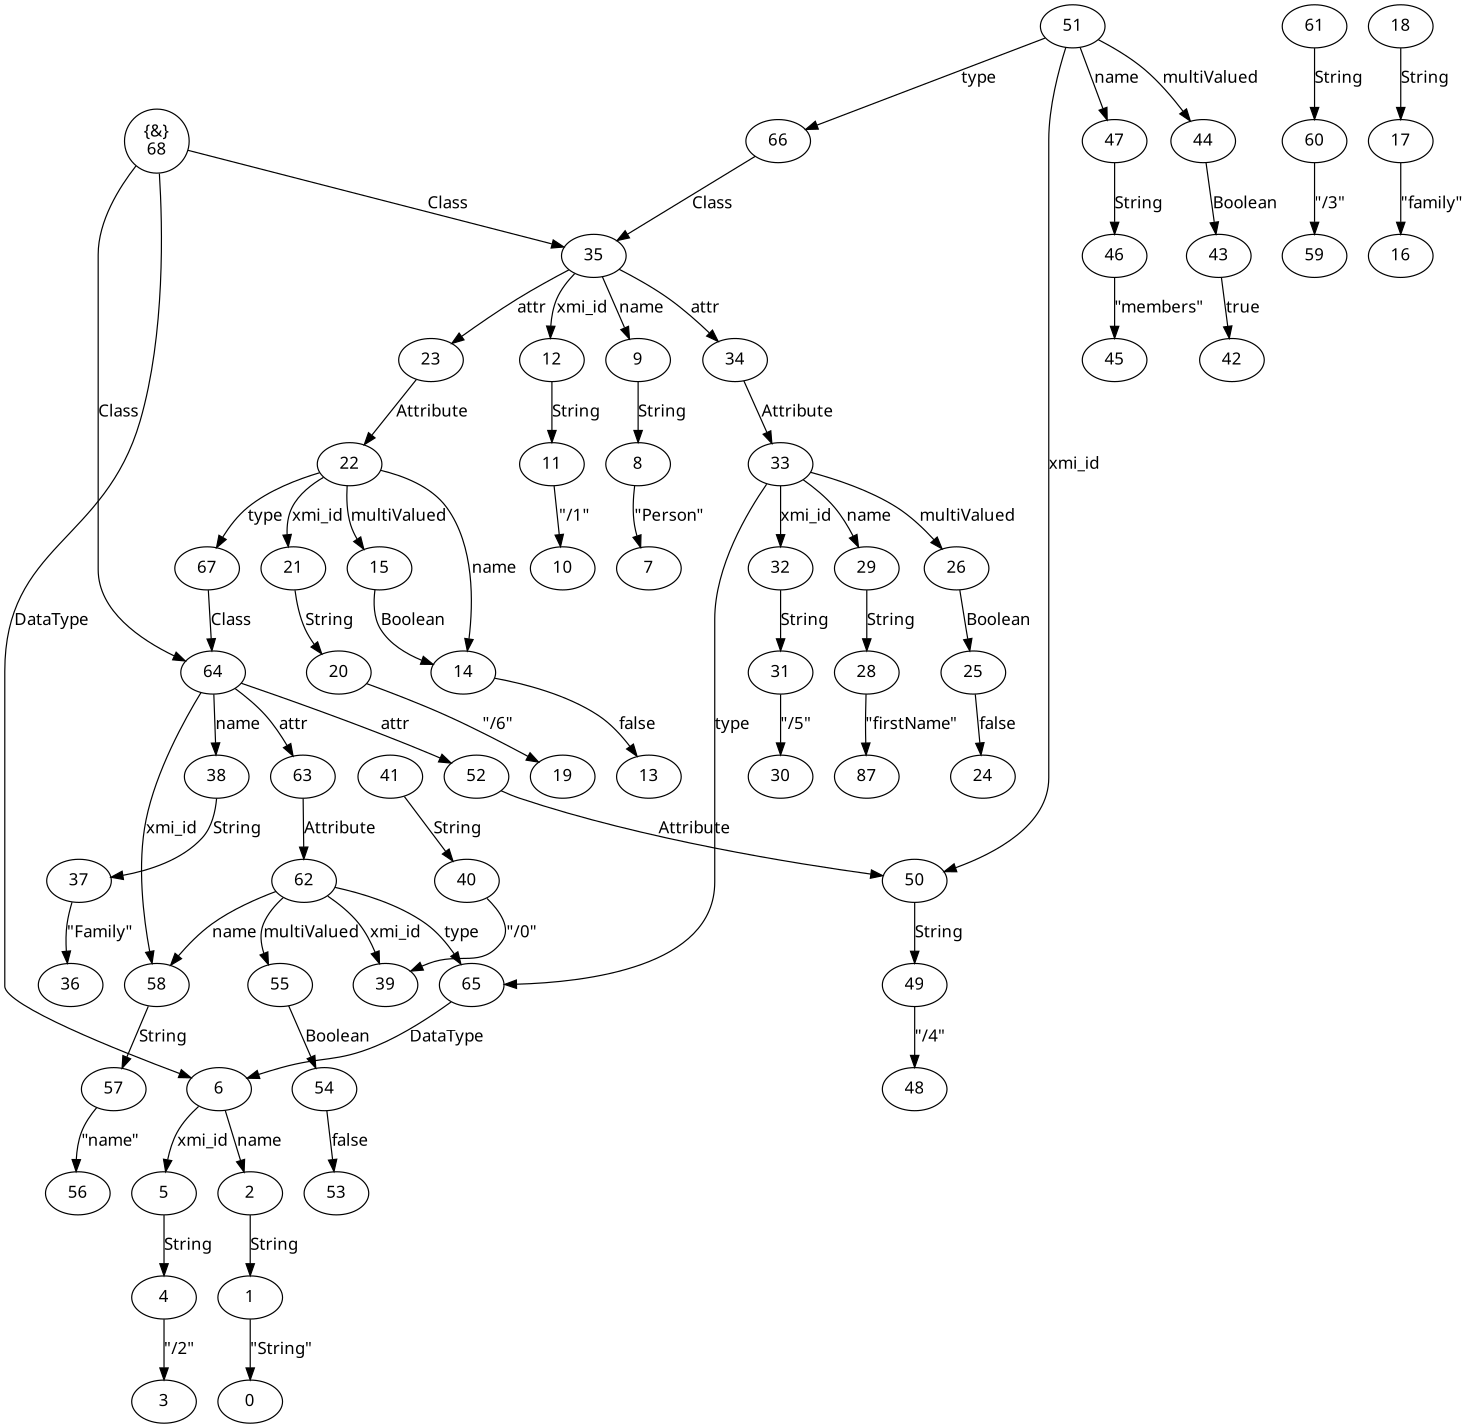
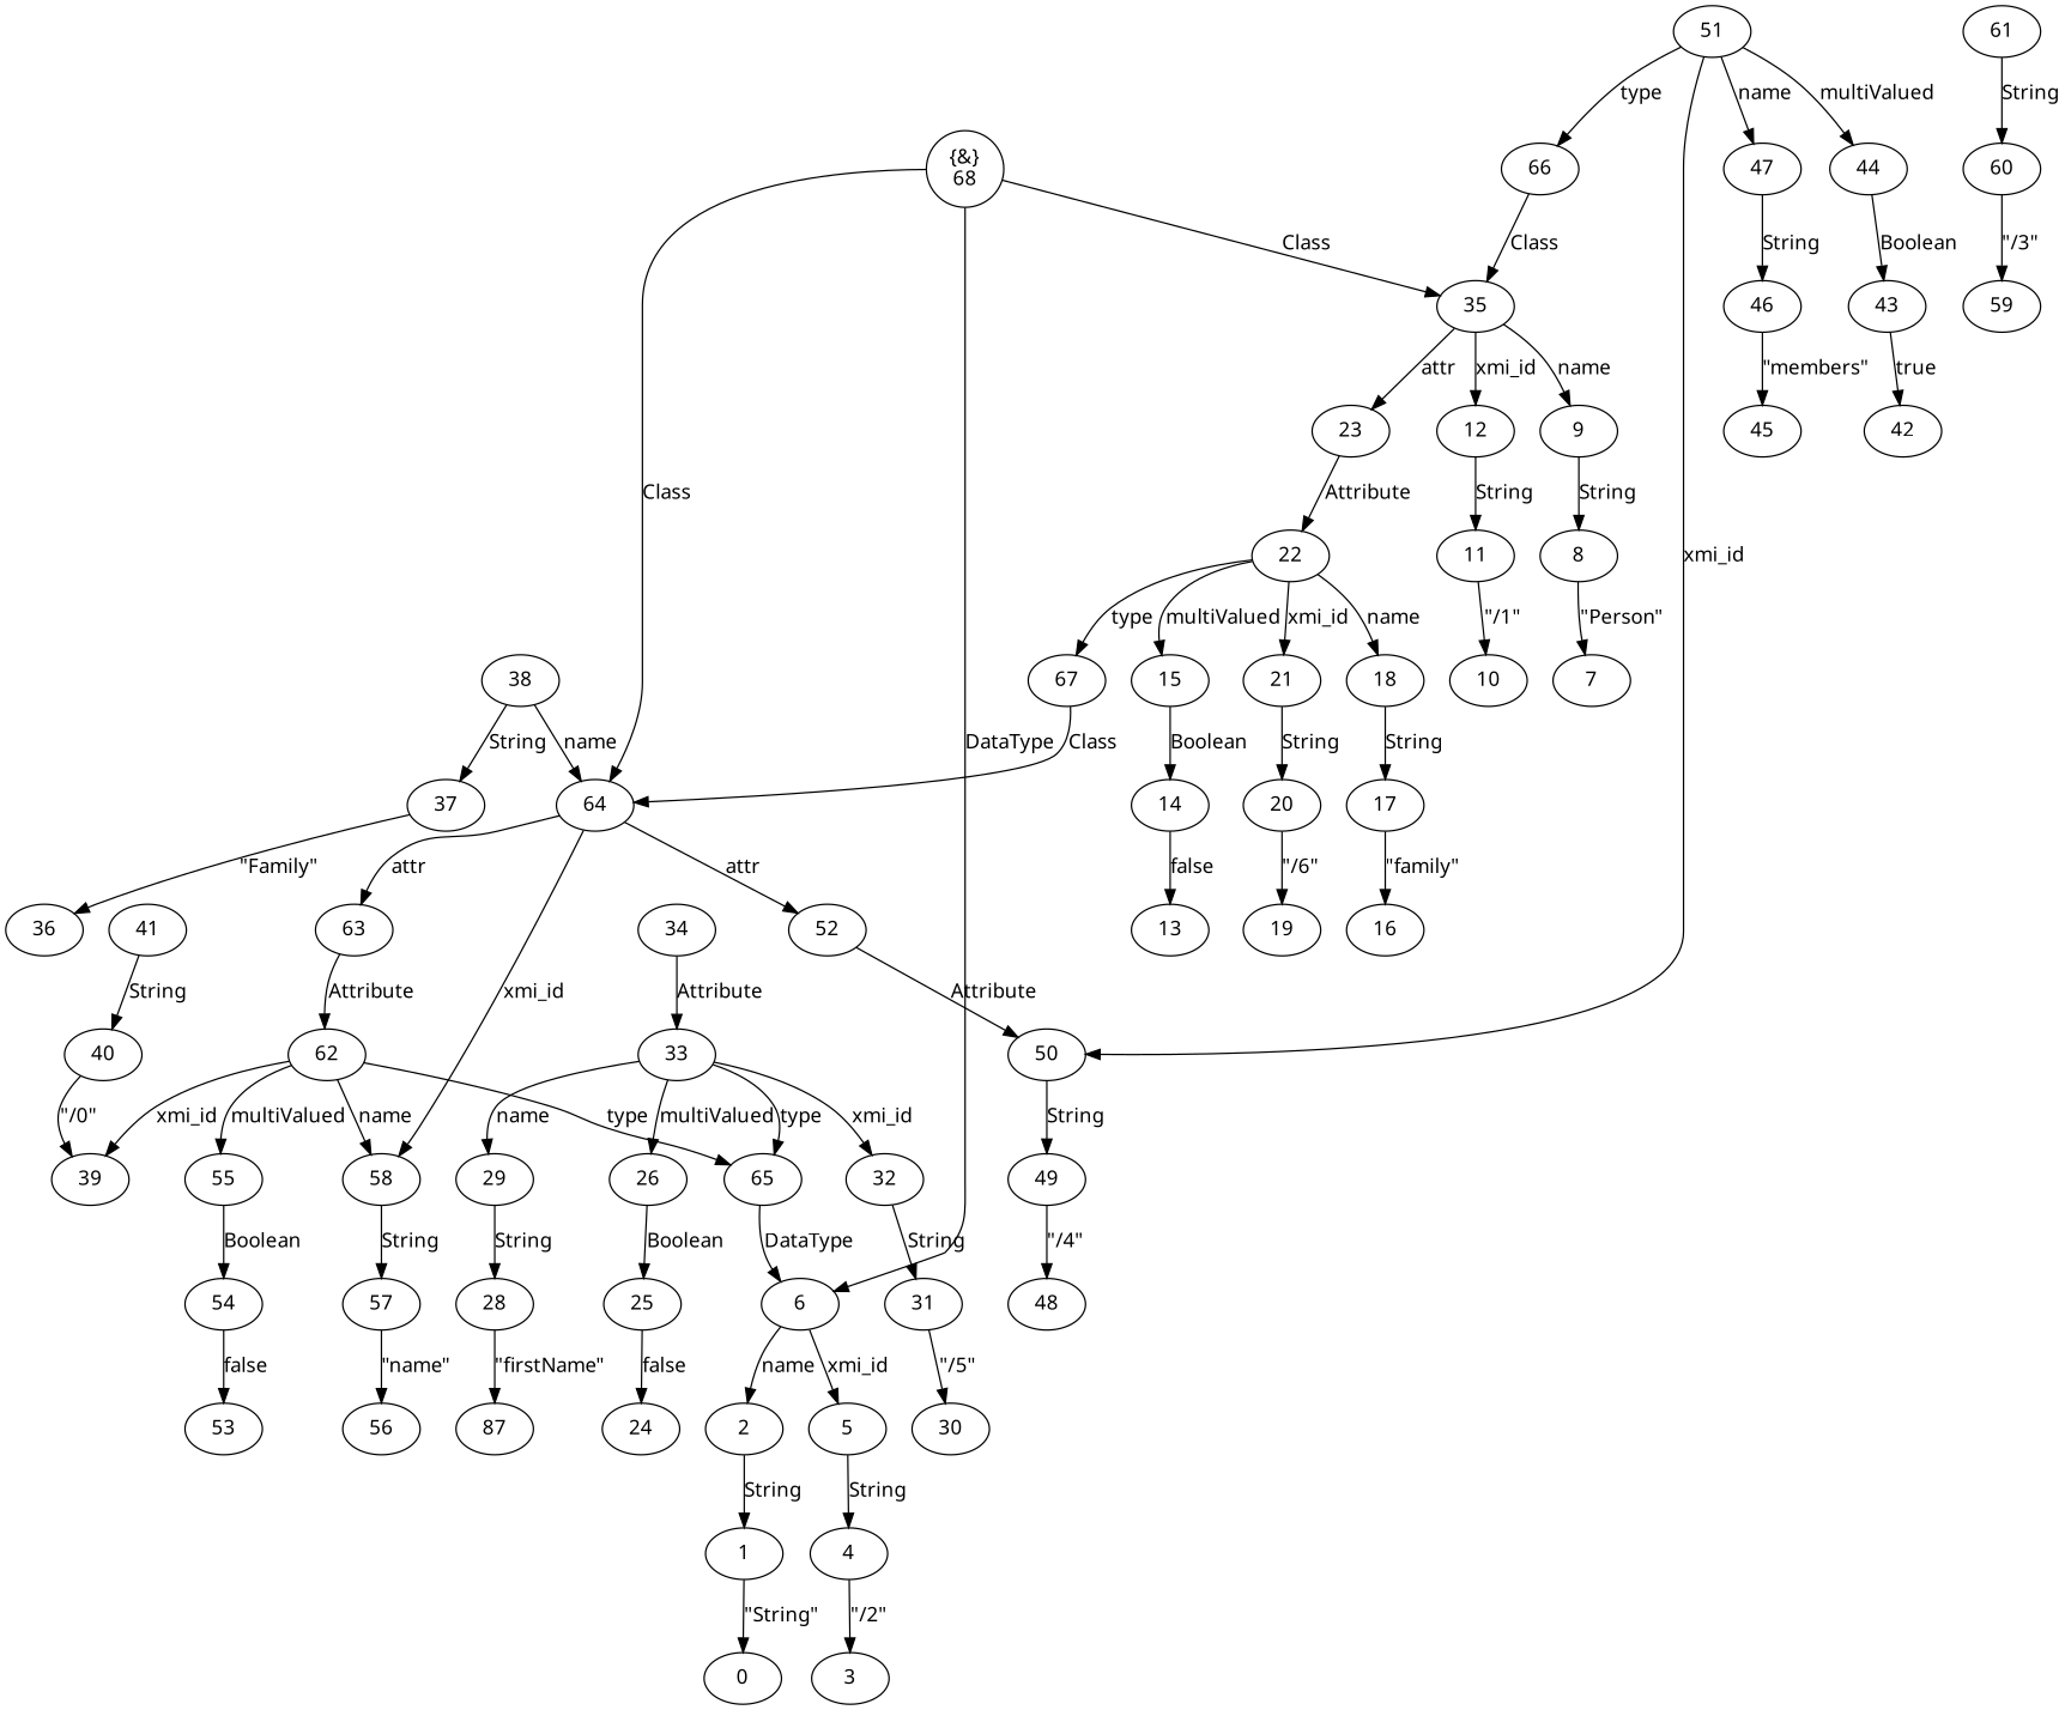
  digraph {
    fontname="Noto Sans"
    node [fontname="Noto Sans" shape=ellipse]
    edge [fontname="Noto Sans"]
    68 [label="{&}\n\N"]
    64
    35
    6
    63
    52
    38
    58
    34
    23
    12
    9
    5
    2
    67
    66
    65
    62
    50
    41
    40
    37
    55
    39
    61
    60
    57
    54
    59
    56
    53
    51
    47
    44
    49
    46
    43
    48
    45
    42
    36
    33
    22
    11
    8
    32
    29
    26
    31
    28
    25
    30
    n53 [label=87]
    24
    21
    18
    15
    20
    17
    14
    19
    16
    13
    10
    7
    4
    1
    3
    0
    68 -> 64 [label=Class]
    68 -> 35 [label=Class]
    68 -> 6 [label=DataType]
    64 -> 63 [label=attr]
    64 -> 52 [label=attr]
-   64 -> 38 [label=name]
+   38 -> 64 [label=name]
    64 -> 58 [label=xmi_id]
-   35 -> 34 [label=attr]
    35 -> 23 [label=attr]
    35 -> 12 [label=xmi_id]
    35 -> 9 [label=name]
    6 -> 5 [label=xmi_id]
    6 -> 2 [label=name]
    63 -> 62 [label=Attribute]
    52 -> 50 [label=Attribute]
    38 -> 37 [label=String]
    58 -> 57 [label=String]
    34 -> 33 [label=Attribute]
    23 -> 22 [label=Attribute]
    12 -> 11 [label=String]
    9 -> 8 [label=String]
    5 -> 4 [label=String]
    2 -> 1 [label=String]
    67 -> 64 [label=Class]
    66 -> 35 [label=Class]
    65 -> 6 [label=DataType]
    62 -> 58 [label=name]
    62 -> 65 [label=type]
    62 -> 55 [label=multiValued]
    62 -> 39 [label=xmi_id]
    50 -> 49 [label=String]
    41 -> 40 [label=String]
    40 -> 39 [label="\"/0\""]
    37 -> 36 [label="\"Family\""]
    55 -> 54 [label=Boolean]
    61 -> 60 [label=String]
    60 -> 59 [label="\"/3\""]
    57 -> 56 [label="\"name\""]
    54 -> 53 [label=false]
    51 -> 66 [label=type]
    51 -> 50 [label=xmi_id]
    51 -> 47 [label=name]
    51 -> 44 [label=multiValued]
    47 -> 46 [label=String]
    44 -> 43 [label=Boolean]
    49 -> 48 [label="\"/4\""]
    46 -> 45 [label="\"members\""]
    43 -> 42 [label=true]
    33 -> 65 [label=type]
    33 -> 32 [label=xmi_id]
    33 -> 29 [label=name]
    33 -> 26 [label=multiValued]
    22 -> 67 [label=type]
    22 -> 21 [label=xmi_id]
-   22 -> 14 [label=name]
+   22 -> 18 [label=name]
    22 -> 15 [label=multiValued]
    11 -> 10 [label="\"/1\""]
    8 -> 7 [label="\"Person\""]
    32 -> 31 [label=String]
    29 -> 28 [label=String]
    26 -> 25 [label=Boolean]
    31 -> 30 [label="\"/5\""]
    28 -> n53 [label="\"firstName\""]
    25 -> 24 [label=false]
    21 -> 20 [label=String]
    18 -> 17 [label=String]
    15 -> 14 [label=Boolean]
    20 -> 19 [label="\"/6\""]
    17 -> 16 [label="\"family\""]
    14 -> 13 [label=false]
    4 -> 3 [label="\"/2\""]
    1 -> 0 [label="\"String\""]
  }
